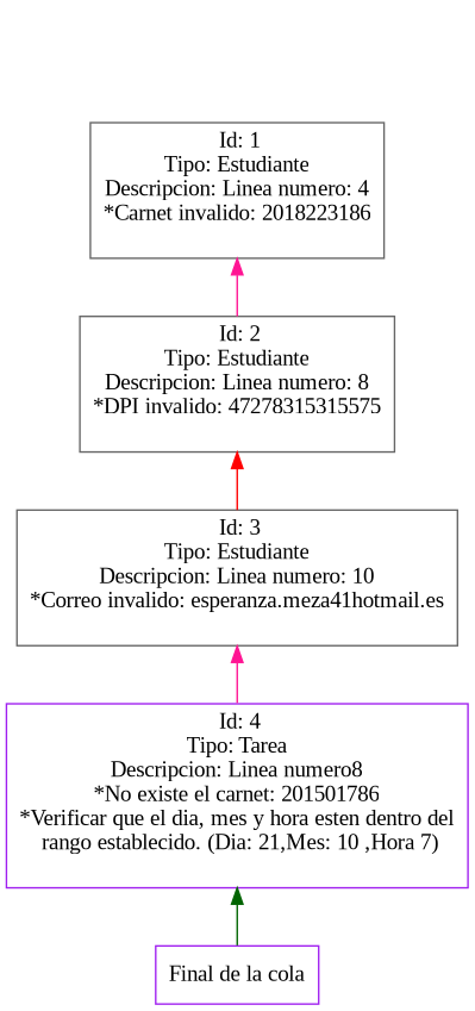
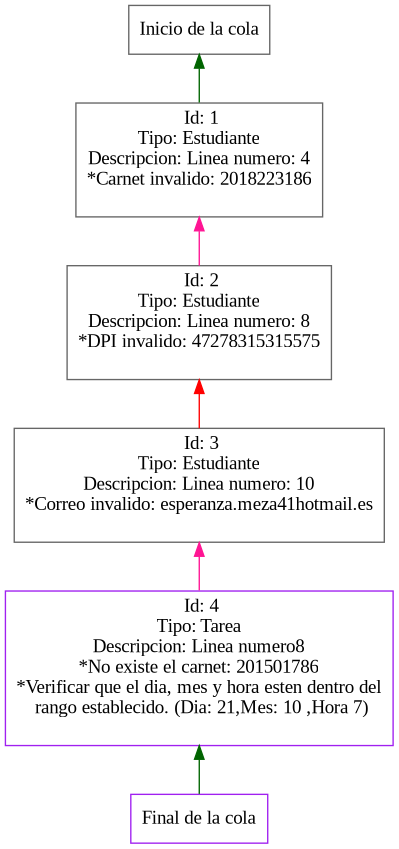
  digraph {
    compound=true
    rankdir=TB
    fontname="Liberation Serif"
    node [shape=box color=gray40 fontname="Liberation Serif"]
    edge [dir=back color=deeppink fontname="Liberation Serif"]
    n1 [label=" Id: 1\nTipo: Estudiante\nDescripcion: Linea numero: 4\n*Carnet invalido: 2018223186\n\n"]
+   "Inicio de la cola"
    n3 [label=" Id: 2\nTipo: Estudiante\nDescripcion: Linea numero: 8\n*DPI invalido: 47278315315575\n\n"]
    n4 [label=" Id: 3\nTipo: Estudiante\nDescripcion: Linea numero: 10\n*Correo invalido: esperanza.meza41hotmail.es\n\n"]
    n5 [label=" Id: 4\nTipo: Tarea\nDescripcion: Linea numero8\n*No existe el carnet: 201501786\n*Verificar que el dia, mes y hora esten dentro del\n rango establecido. (Dia: 21,Mes: 10 ,Hora 7)\n\n" color=purple]
    "Final de la cola" [color=purple]
    n1 -> n3
+   "Inicio de la cola" -> n1 [color=darkgreen]
    n3 -> n4 [color=red]
    n4 -> n5
    n5 -> "Final de la cola" [color=darkgreen]
  }
